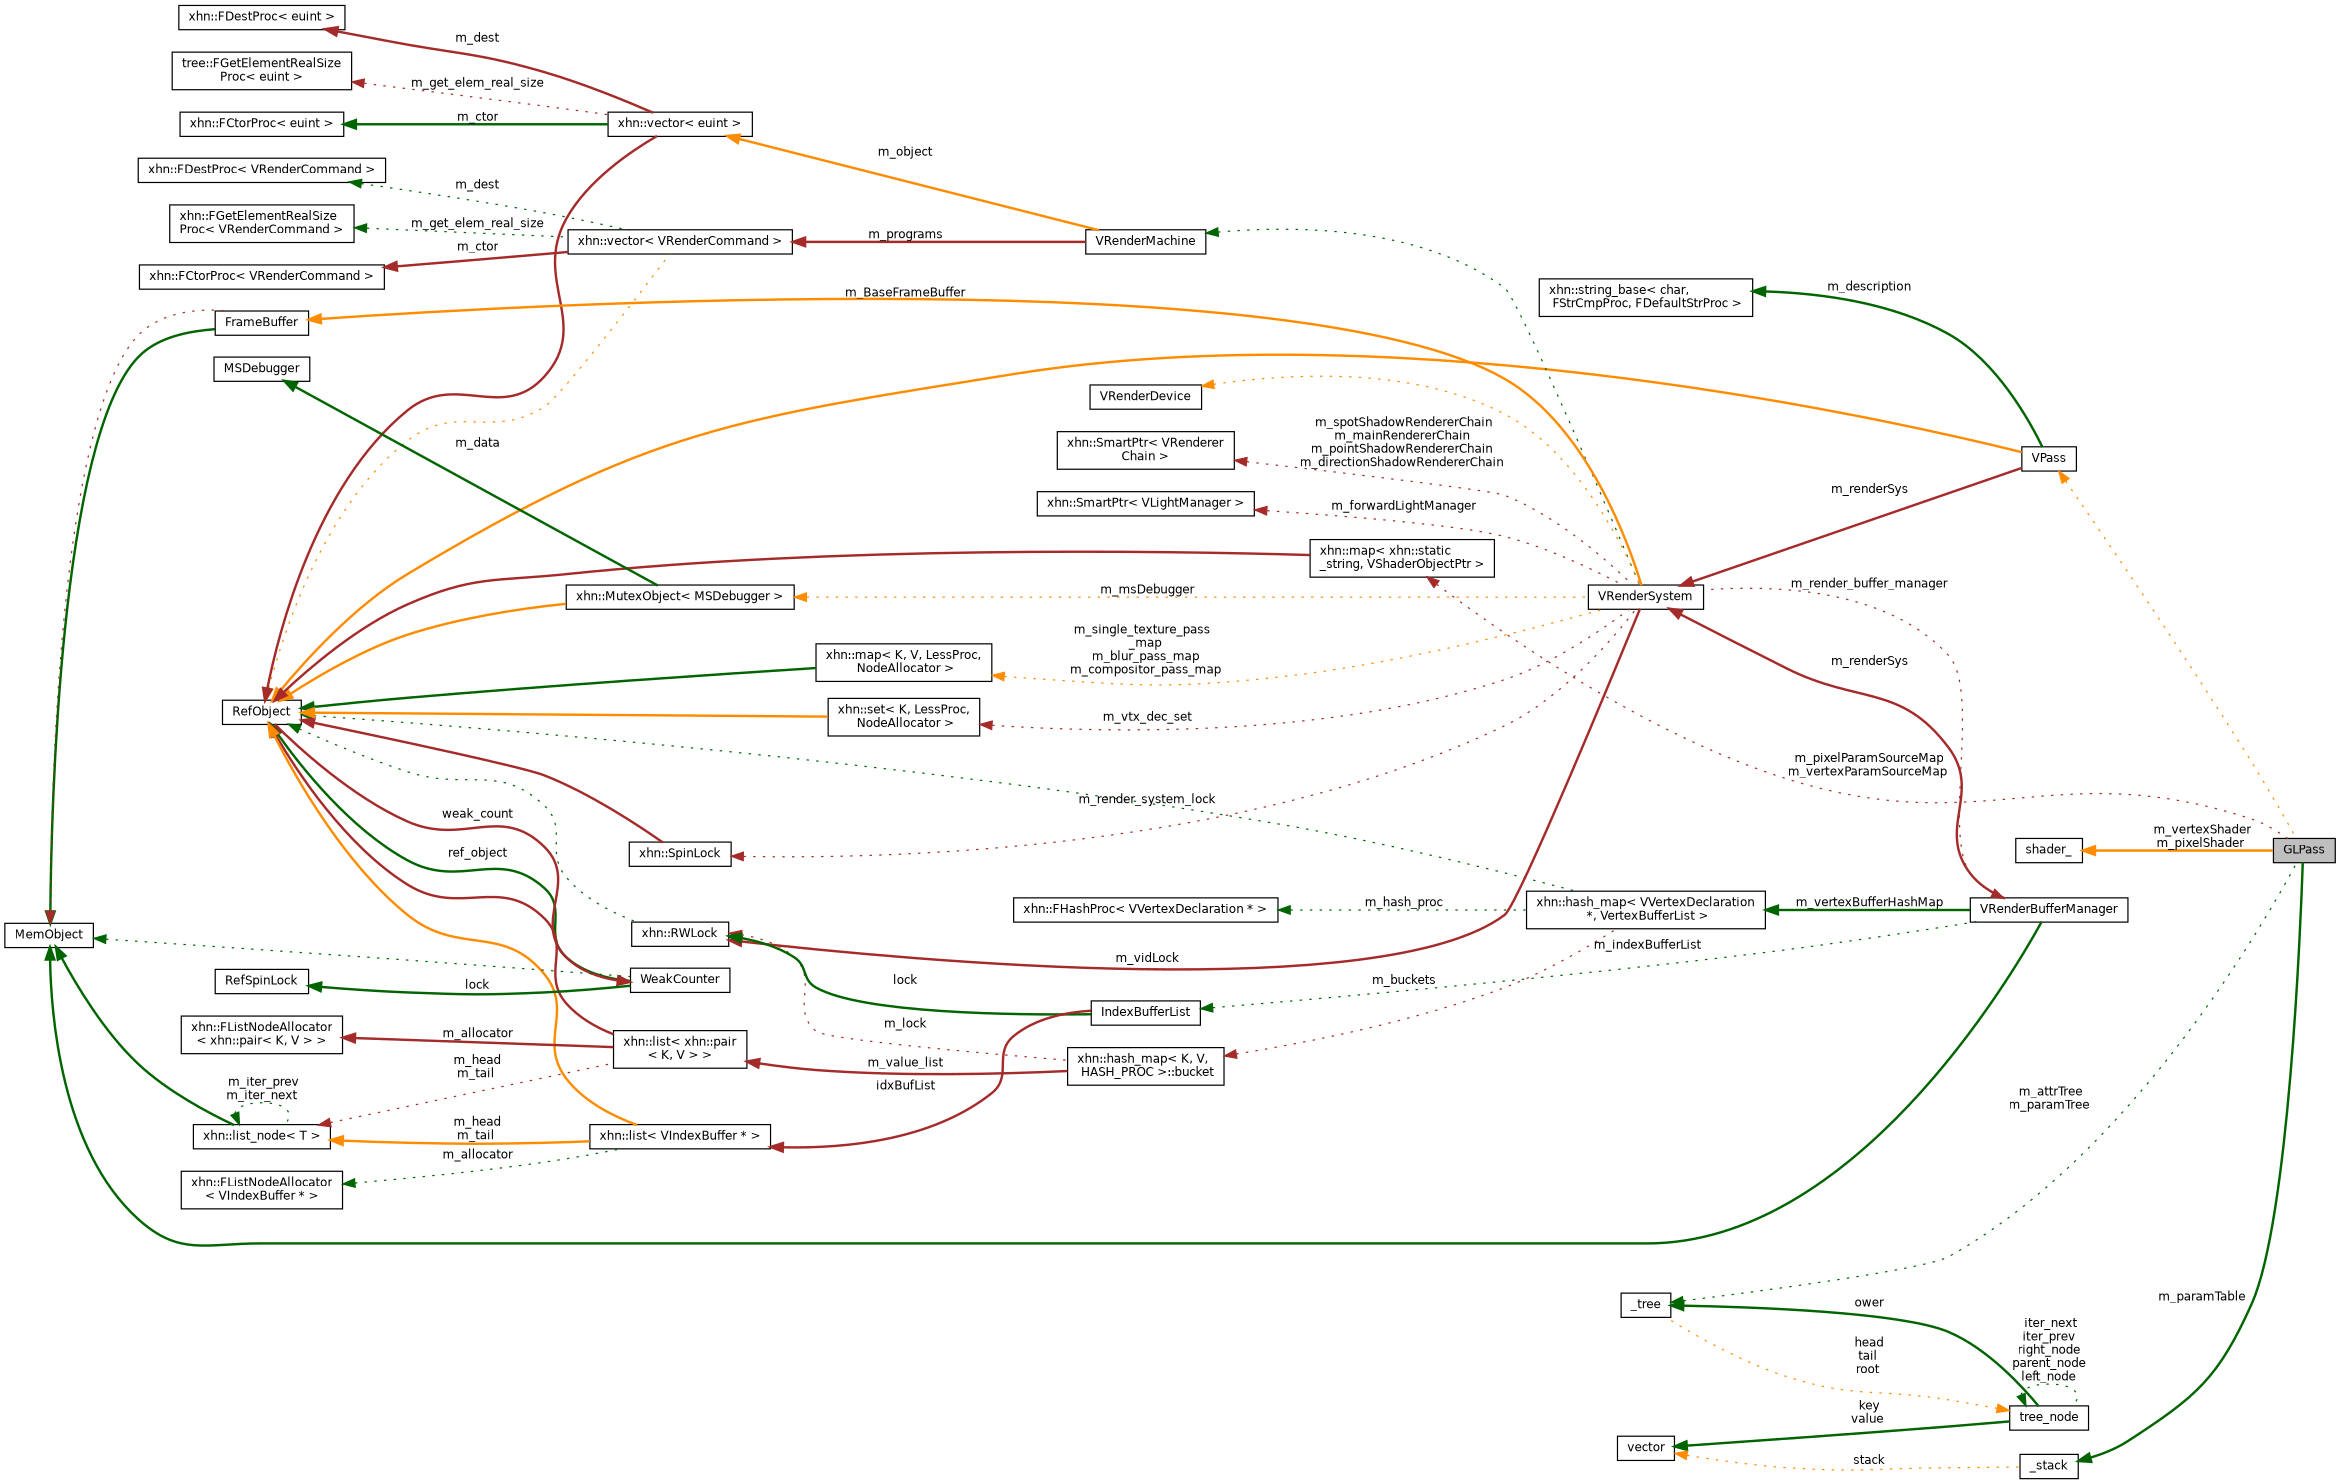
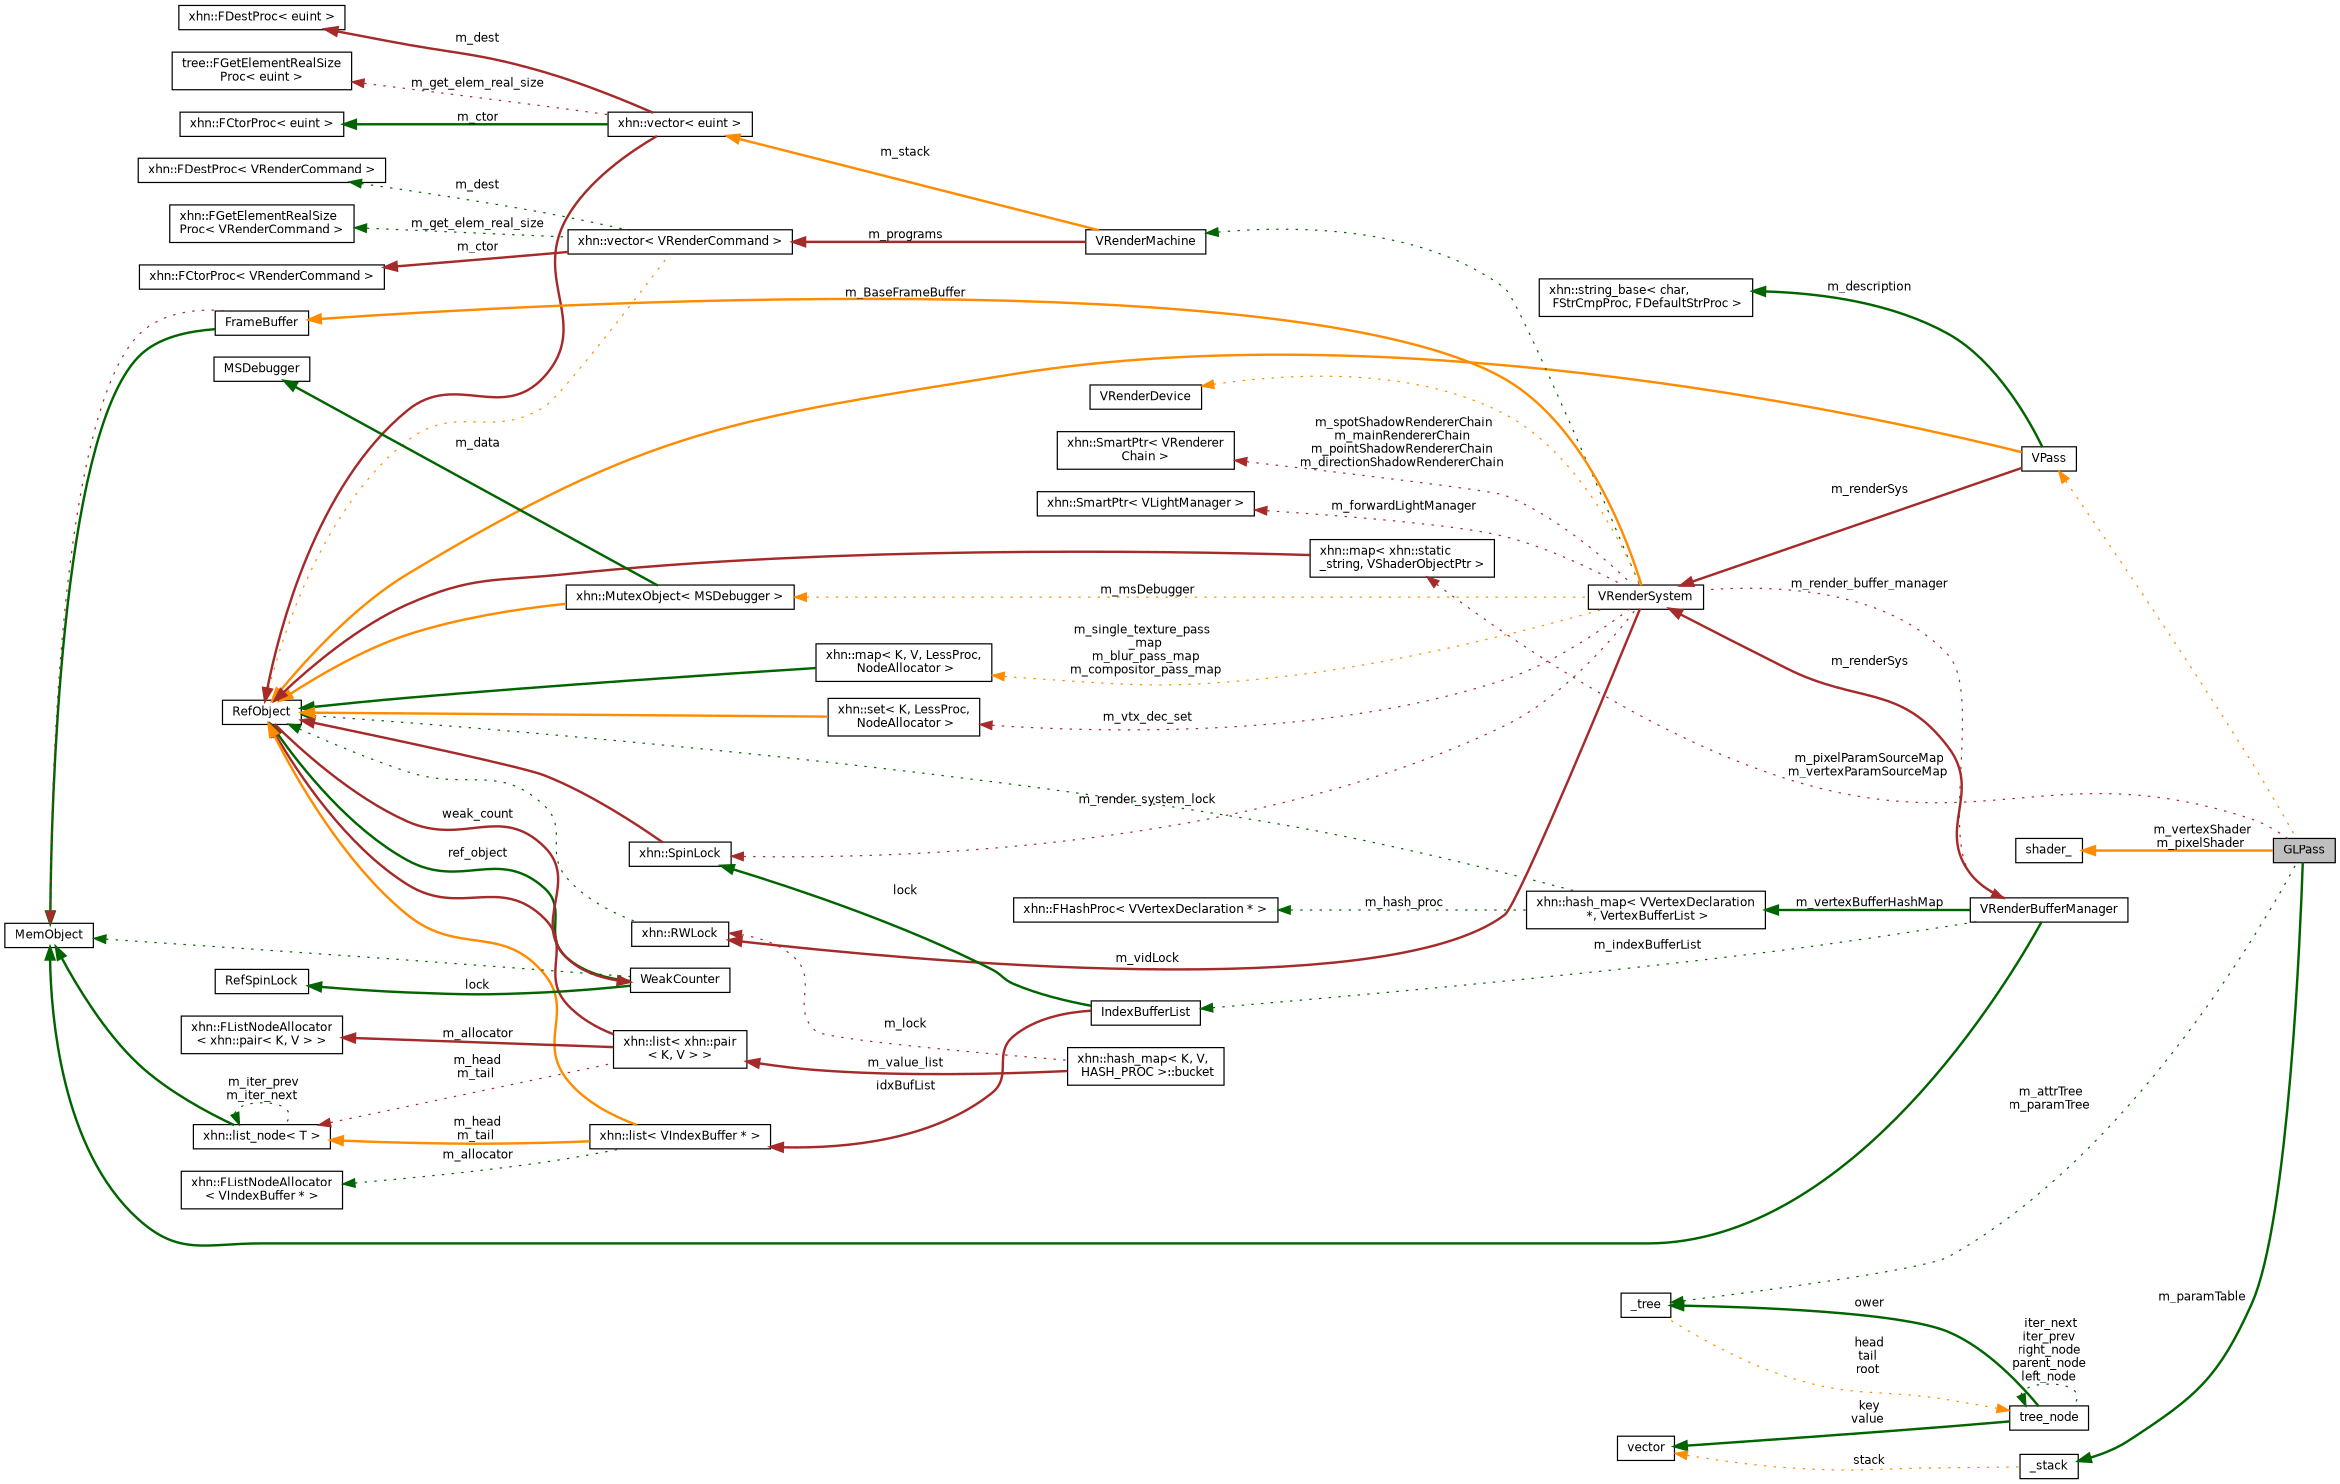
  digraph {
    rankdir=LR
    node [color=black fillcolor=white fontname=Helvetica fontsize=10 shape=record style=filled]
    edge [color=darkgreen dir=back fontname=Helvetica fontsize=10 labelfontname=Helvetica labelfontsize=10 style=bold]
    n1 [fillcolor=grey75 fontcolor=black height=0.2 label=GLPass width=0.4]
    n2 [height=0.2 label=VPass width=0.4]
    n3 [height=0.2 label=RefObject width=0.4]
    n4 [height=0.2 label=WeakCounter width=0.4]
    n5 [height=0.2 label="xhn::vector\< VRenderCommand \>" width=0.4]
    n6 [height=0.2 label="xhn::vector\< euint \>" width=0.4]
    n7 [height=0.2 label="xhn::RWLock" width=0.4]
    n8 [height=0.2 label="xhn::hash_map\< VVertexDeclaration\l *, VertexBufferList \>" width=0.4]
    n9 [height=0.2 label="xhn::list\< xhn::pair\l\< K, V \> \>" width=0.4]
    n10 [height=0.2 label="xhn::SpinLock" width=0.4]
    n11 [height=0.2 label="xhn::list\< VIndexBuffer * \>" width=0.4]
    n12 [height=0.2 label="xhn::MutexObject\< MSDebugger \>" width=0.4]
    n13 [height=0.2 label="xhn::map\< K, V, LessProc,\l NodeAllocator \>" width=0.4]
    n14 [height=0.2 label="xhn::set\< K, LessProc,\l NodeAllocator \>" width=0.4]
    n15 [height=0.2 label="xhn::map\< xhn::static\l_string, VShaderObjectPtr \>" width=0.4]
    n16 [height=0.2 label=VRenderMachine width=0.4]
    n17 [height=0.2 label=VRenderSystem width=0.4]
    n18 [height=0.2 label="xhn::hash_map\< K, V,\l HASH_PROC \>::bucket" width=0.4]
    n19 [height=0.2 label=VRenderBufferManager width=0.4]
    n20 [height=0.2 label=IndexBufferList width=0.4]
    n21 [height=0.2 label=MemObject width=0.4]
    n22 [height=0.2 label="xhn::list_node\< T \>" width=0.4]
    n23 [height=0.2 label=FrameBuffer width=0.4]
    n24 [height=0.2 label=RefSpinLock width=0.4]
    n25 [height=0.2 label="xhn::string_base\< char,\l FStrCmpProc, FDefaultStrProc \>" width=0.4]
    n26 [height=0.2 label="xhn::FCtorProc\< VRenderCommand \>" width=0.4]
    n27 [height=0.2 label="xhn::FDestProc\< VRenderCommand \>" width=0.4]
    n28 [height=0.2 label="xhn::FGetElementRealSize\lProc\< VRenderCommand \>" width=0.4]
    n29 [height=0.2 label="tree::FGetElementRealSize\lProc\< euint \>" width=0.4]
    n30 [height=0.2 label="xhn::FCtorProc\< euint \>" width=0.4]
    n31 [height=0.2 label="xhn::FDestProc\< euint \>" width=0.4]
    n32 [height=0.2 label=VRenderDevice width=0.4]
    n33 [height=0.2 label="xhn::FHashProc\< VVertexDeclaration * \>" width=0.4]
    n34 [height=0.2 label="xhn::FListNodeAllocator\l\< xhn::pair\< K, V \> \>" width=0.4]
    n35 [height=0.2 label="xhn::FListNodeAllocator\l\< VIndexBuffer * \>" width=0.4]
    n36 [height=0.2 label=MSDebugger width=0.4]
    n37 [height=0.2 label="xhn::SmartPtr\< VRenderer\lChain \>" width=0.4]
    n38 [height=0.2 label="xhn::SmartPtr\< VLightManager \>" width=0.4]
    n39 [height=0.2 label=shader_ width=0.4]
    n40 [height=0.2 label=_tree width=0.4]
    n41 [height=0.2 label=tree_node width=0.4]
    n42 [height=0.2 label=vector width=0.4]
    n43 [height=0.2 label=_stack width=0.4]
    n2 -> n1 [color=darkorange style=dotted]
    n3 -> n2 [color=darkorange]
    n3 -> n4 [label=" ref_object"]
    n3 -> n5 [color=darkorange style=dotted]
    n3 -> n6 [color=brown]
    n3 -> n7 [style=dotted]
    n3 -> n8 [style=dotted]
    n3 -> n9 [color=brown]
    n3 -> n10 [color=brown]
    n3 -> n11 [color=darkorange]
    n3 -> n12 [color=darkorange]
    n3 -> n13
    n3 -> n14 [color=darkorange]
    n3 -> n15 [color=brown]
    n4 -> n3 [color=brown label=" weak_count"]
    n5 -> n16 [color=brown label=" m_programs"]
-   n6 -> n16 [color=darkorange label=" m_object"]
+   n6 -> n16 [color=darkorange label=" m_stack"]
    n7 -> n17 [color=brown label=" m_vidLock"]
    n7 -> n18 [color=brown label=" m_lock" style=dotted]
    n8 -> n19 [label=" m_vertexBufferHashMap"]
    n9 -> n18 [color=brown label=" m_value_list"]
    n10 -> n17 [color=brown label=" m_render_system_lock" style=dotted]
-   n7 -> n20 [label=" lock"]
+   n10 -> n20 [label=" lock"]
    n11 -> n20 [color=brown label=" idxBufList"]
    n12 -> n17 [color=darkorange label=" m_msDebugger" style=dotted]
    n13 -> n17 [color=darkorange label=" m_single_texture_pass\l_map\nm_blur_pass_map\nm_compositor_pass_map" style=dotted]
    n14 -> n17 [color=brown label=" m_vtx_dec_set" style=dotted]
    n15 -> n1 [color=brown label=" m_pixelParamSourceMap\nm_vertexParamSourceMap" style=dotted]
    n16 -> n17 [style=dotted]
    n17 -> n2 [color=brown label=" m_renderSys"]
    n17 -> n19 [color=brown label=" m_renderSys"]
-   n18 -> n8 [color=brown label=" m_buckets" style=dotted]
    n19 -> n17 [color=brown label=" m_render_buffer_manager" style=dotted]
    n20 -> n19 [label=" m_indexBufferList" style=dotted]
    n21 -> n4 [style=dotted]
    n21 -> n19
    n21 -> n22
    n21 -> n23
    n21 -> n23 [color=brown style=dotted]
    n22 -> n9 [color=brown label=" m_head\nm_tail" style=dotted]
    n22 -> n11 [color=darkorange label=" m_head\nm_tail"]
    n22 -> n22 [label=" m_iter_prev\nm_iter_next" style=dotted]
    n23 -> n17 [color=darkorange label=" m_BaseFrameBuffer"]
    n24 -> n4 [label=" lock"]
    n25 -> n2 [label=" m_description"]
    n26 -> n5 [color=brown label=" m_ctor"]
    n27 -> n5 [label=" m_dest" style=dotted]
    n28 -> n5 [label=" m_get_elem_real_size" style=dotted]
    n29 -> n6 [color=brown label=" m_get_elem_real_size" style=dotted]
    n30 -> n6 [label=" m_ctor"]
    n31 -> n6 [color=brown label=" m_dest"]
    n32 -> n17 [color=darkorange style=dotted]
    n33 -> n8 [label=" m_hash_proc" style=dotted]
    n34 -> n9 [color=brown label=" m_allocator"]
    n35 -> n11 [label=" m_allocator" style=dotted]
    n36 -> n12 [label=" m_data"]
    n37 -> n17 [color=brown label=" m_spotShadowRendererChain\nm_mainRendererChain\nm_pointShadowRendererChain\nm_directionShadowRendererChain" style=dotted]
    n38 -> n17 [color=brown label=" m_forwardLightManager" style=dotted]
    n39 -> n1 [color=darkorange label=" m_vertexShader\nm_pixelShader"]
    n40 -> n1 [label=" m_attrTree\nm_paramTree" style=dotted]
    n40 -> n41 [label=" ower"]
    n41 -> n40 [color=darkorange label=" head\ntail\nroot" style=dotted]
    n41 -> n41 [label=" iter_next\niter_prev\nright_node\nparent_node\nleft_node" style=dotted]
    n42 -> n41 [label=" key\nvalue"]
    n42 -> n43 [color=darkorange label=" stack" style=dotted]
    n43 -> n1 [label=" m_paramTable"]
  }
